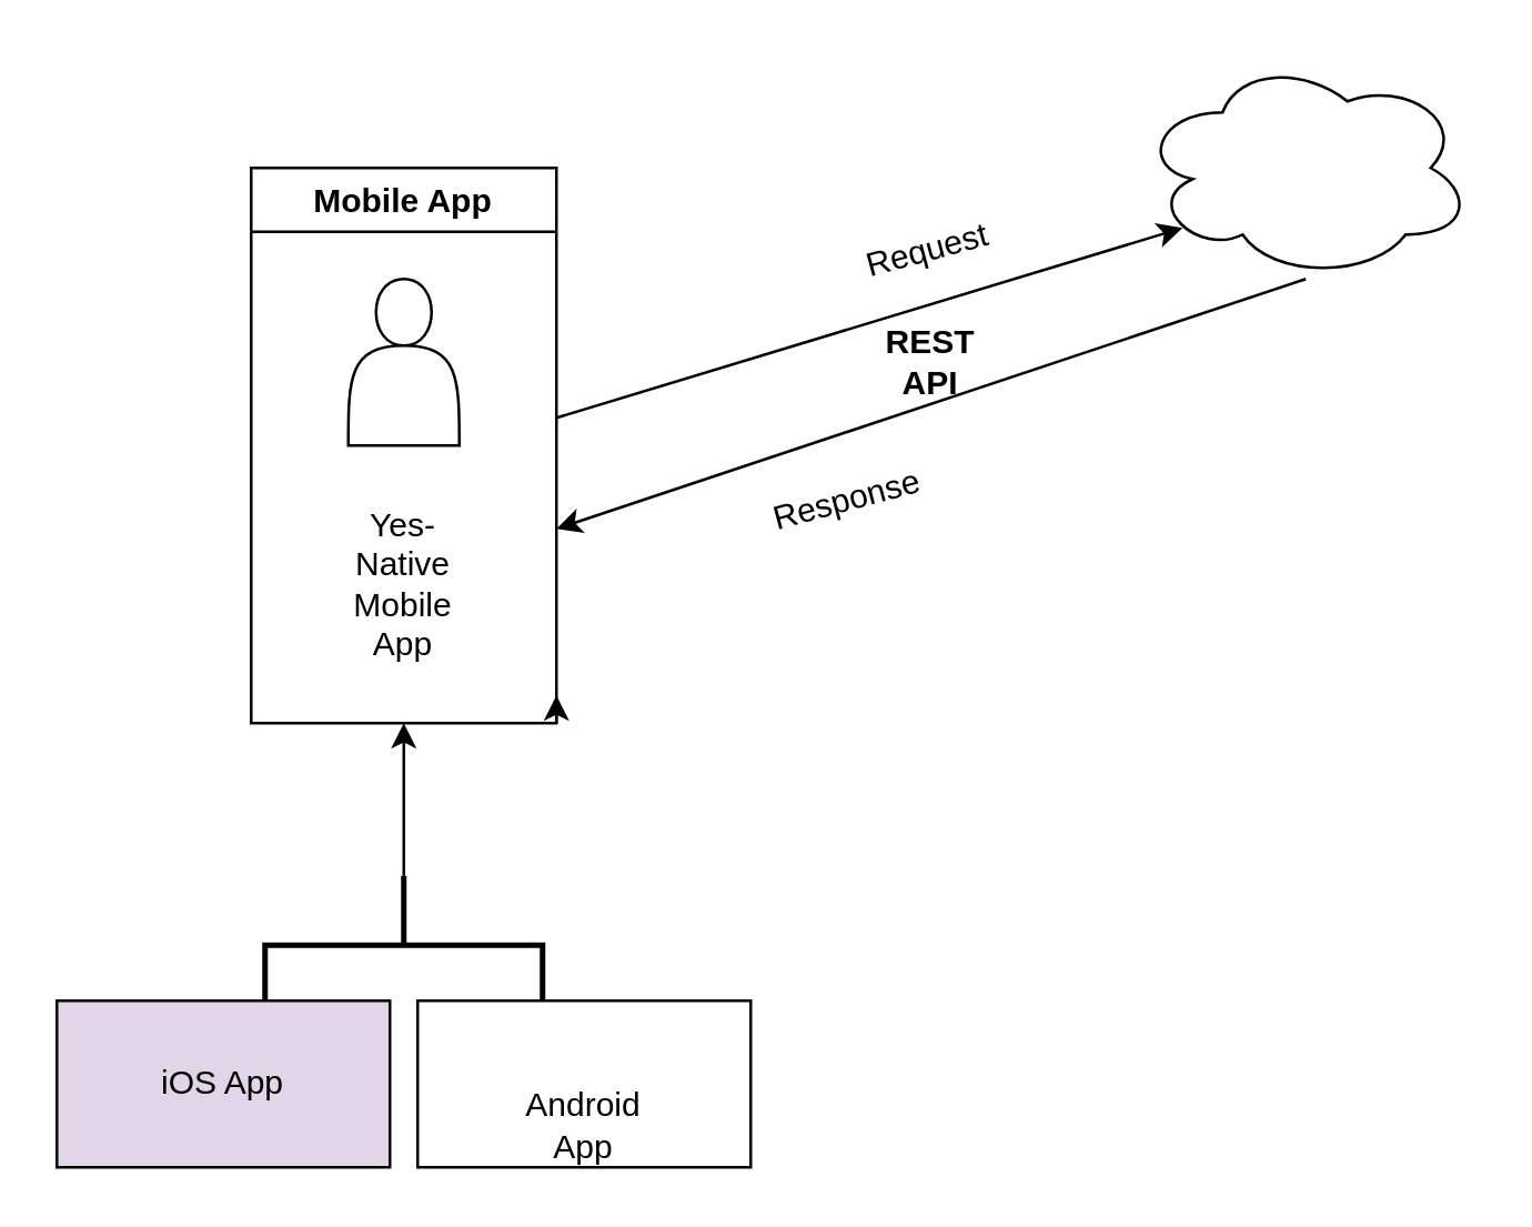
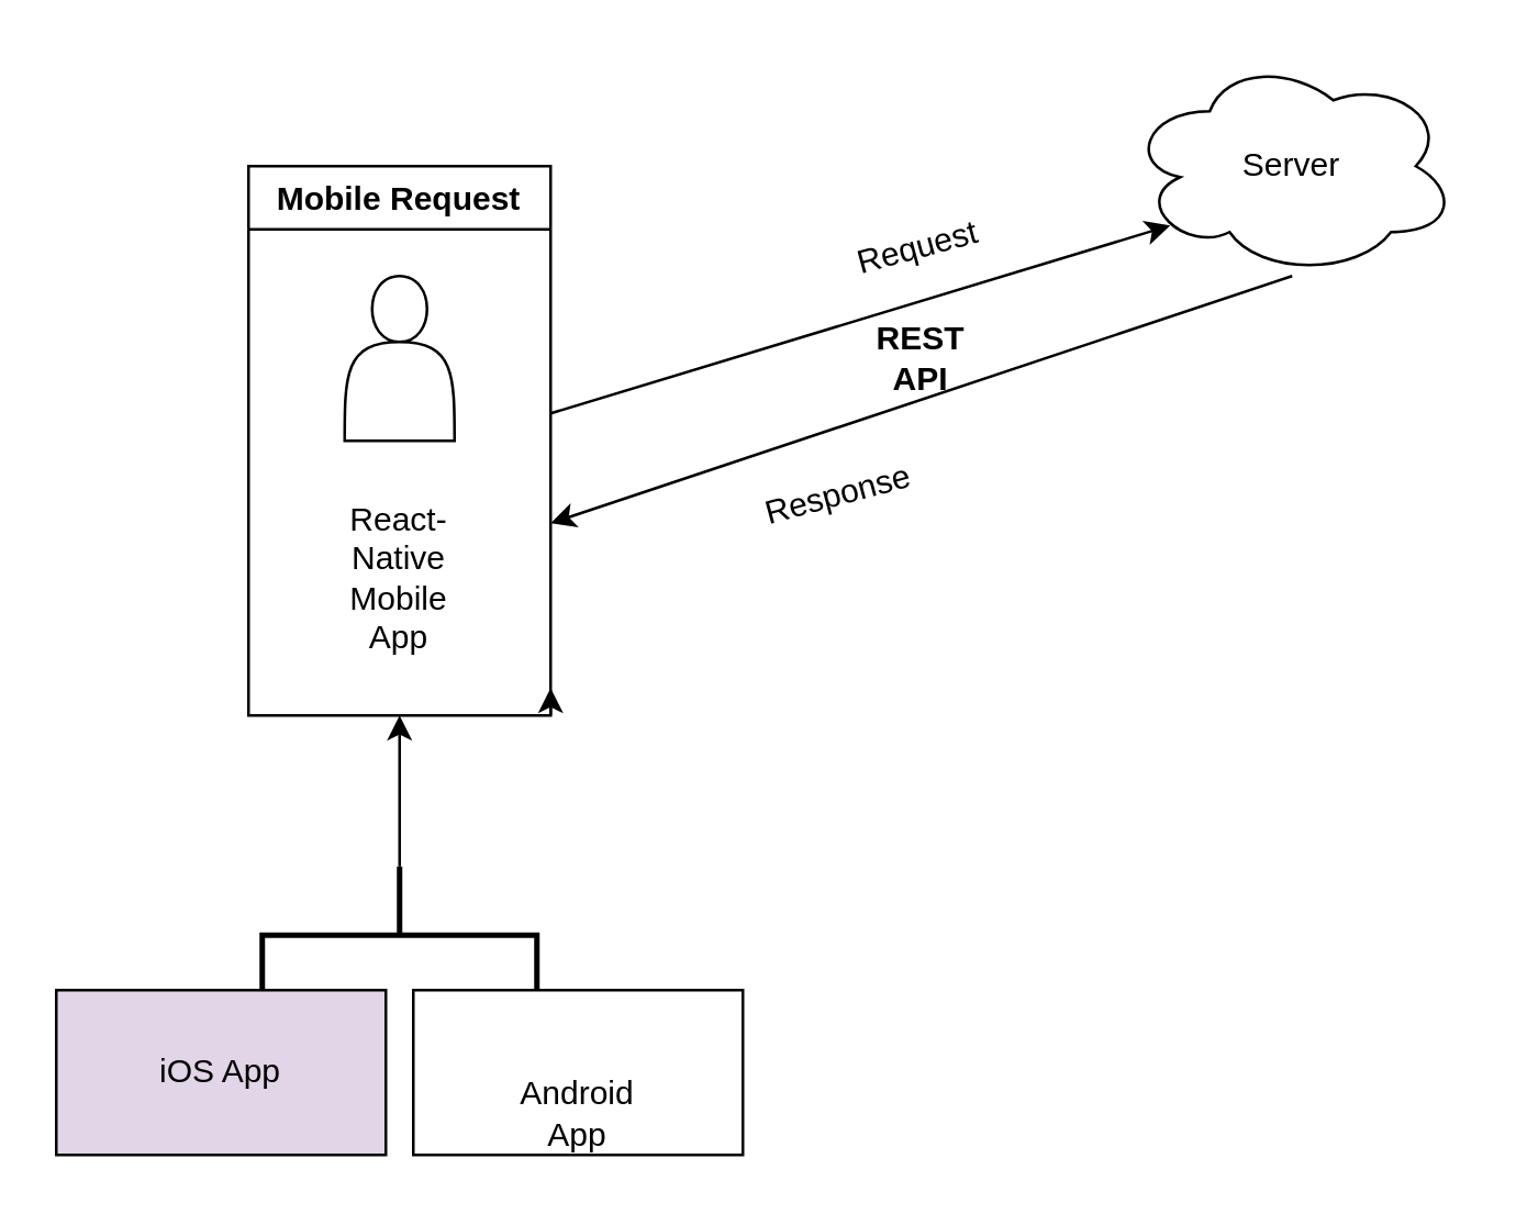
  <mxCell id="0" />
  <mxCell id="1" parent="0" />
  <mxCell id="2" value="Yes" style="rounded=0;html=1;jettySize=auto;orthogonalLoop=1;fontSize=11;endArrow=block;endFill=0;endSize=8;strokeWidth=1;shadow=0;labelBackgroundColor=none;edgeStyle=orthogonalEdgeStyle;" parent="1" edge="1"><mxGeometry y="20" relative="1" as="geometry"><mxPoint as="offset" /><mxPoint x="140" y="190" as="sourcePoint" /></mxGeometry></mxCell>
  <mxCell id="3" value="No" style="rounded=0;html=1;jettySize=auto;orthogonalLoop=1;fontSize=11;endArrow=block;endFill=0;endSize=8;strokeWidth=1;shadow=0;labelBackgroundColor=none;edgeStyle=orthogonalEdgeStyle;" parent="1" edge="1"><mxGeometry x="0.333" y="20" relative="1" as="geometry"><mxPoint as="offset" /><mxPoint x="140" y="310" as="sourcePoint" /></mxGeometry></mxCell>
  <mxCell id="4" style="edgeStyle=orthogonalEdgeStyle;rounded=0;orthogonalLoop=1;jettySize=auto;html=1;exitX=1;exitY=1;exitDx=0;exitDy=0;" edge="1" parent="1" source="5"><mxGeometry relative="1" as="geometry"><mxPoint x="200" y="250" as="targetPoint" /></mxGeometry></mxCell>
- <mxCell id="5" value="Mobile App" style="swimlane;" vertex="1" parent="1"><mxGeometry x="90" y="60" width="110" height="200" as="geometry" /></mxCell>
+ <mxCell id="5" value="Mobile Request" style="swimlane;" vertex="1" parent="1"><mxGeometry x="90" y="60" width="110" height="200" as="geometry" /></mxCell>
  <mxCell id="6" value="" style="shape=actor;whiteSpace=wrap;html=1;" vertex="1" parent="5"><mxGeometry x="35" y="40" width="40" height="60" as="geometry" /></mxCell>
- <mxCell id="7" value="Yes-Native Mobile App" style="text;html=1;strokeColor=none;fillColor=none;align=center;verticalAlign=middle;whiteSpace=wrap;rounded=0;" vertex="1" parent="5"><mxGeometry x="35" y="140" width="40" height="20" as="geometry" /></mxCell>
+ <mxCell id="7" value="React-Native Mobile App" style="text;html=1;strokeColor=none;fillColor=none;align=center;verticalAlign=middle;whiteSpace=wrap;rounded=0;" vertex="1" parent="5"><mxGeometry x="35" y="140" width="40" height="20" as="geometry" /></mxCell>
  <mxCell id="8" value="" style="ellipse;shape=cloud;whiteSpace=wrap;html=1;" vertex="1" parent="1"><mxGeometry x="410" y="20" width="120" height="80" as="geometry" /></mxCell>
  <mxCell id="9" value="" style="endArrow=classic;html=1;entryX=0.13;entryY=0.77;entryDx=0;entryDy=0;entryPerimeter=0;" edge="1" parent="1" target="8"><mxGeometry width="50" height="50" relative="1" as="geometry"><mxPoint x="200" y="150" as="sourcePoint" /><mxPoint x="250" y="100" as="targetPoint" /></mxGeometry></mxCell>
  <mxCell id="10" value="" style="endArrow=classic;html=1;exitX=0.5;exitY=1;exitDx=0;exitDy=0;exitPerimeter=0;" edge="1" parent="1" source="8"><mxGeometry width="50" height="50" relative="1" as="geometry"><mxPoint x="210" y="160" as="sourcePoint" /><mxPoint x="200" y="190" as="targetPoint" /></mxGeometry></mxCell>
  <mxCell id="11" value="Request&lt;br&gt;" style="text;html=1;strokeColor=none;fillColor=none;align=center;verticalAlign=middle;whiteSpace=wrap;rounded=0;rotation=-15;" vertex="1" parent="1"><mxGeometry x="289" y="80" width="90" height="20" as="geometry" /></mxCell>
+ <mxCell id="12" value="Server&lt;br&gt;" style="text;html=1;strokeColor=none;fillColor=none;align=center;verticalAlign=middle;whiteSpace=wrap;rounded=0;" vertex="1" parent="1"><mxGeometry x="450" y="50" width="40" height="20" as="geometry" /></mxCell>
  <mxCell id="13" value="Response" style="text;html=1;strokeColor=none;fillColor=none;align=center;verticalAlign=middle;whiteSpace=wrap;rounded=0;rotation=-15;" vertex="1" parent="1"><mxGeometry x="260" y="170" width="90" height="20" as="geometry" /></mxCell>
  <mxCell id="14" value="&lt;b&gt;REST API&lt;/b&gt;" style="text;html=1;strokeColor=none;fillColor=none;align=center;verticalAlign=middle;whiteSpace=wrap;rounded=0;" vertex="1" parent="1"><mxGeometry x="315" y="120" width="40" height="20" as="geometry" /></mxCell>
  <mxCell id="15" style="edgeStyle=orthogonalEdgeStyle;rounded=0;orthogonalLoop=1;jettySize=auto;html=1;exitX=0;exitY=0.5;exitDx=0;exitDy=0;exitPerimeter=0;entryX=0.5;entryY=1;entryDx=0;entryDy=0;" edge="1" parent="1" source="16" target="5"><mxGeometry relative="1" as="geometry" /></mxCell>
  <mxCell id="16" value="" style="strokeWidth=2;html=1;shape=mxgraph.flowchart.annotation_2;align=left;labelPosition=right;pointerEvents=1;rotation=90;" vertex="1" parent="1"><mxGeometry x="120" y="290" width="50" height="100" as="geometry" /></mxCell>
  <mxCell id="17" value="iOS App" style="rounded=0;whiteSpace=wrap;html=1;fillColor=#e1d5e7;" vertex="1" parent="1"><mxGeometry x="20" y="360" width="120" height="60" as="geometry" /></mxCell>
  <mxCell id="18" value="" style="rounded=0;whiteSpace=wrap;html=1;" vertex="1" parent="1"><mxGeometry x="150" y="360" width="120" height="60" as="geometry" /></mxCell>
  <mxCell id="19" value="Android App&lt;br&gt;" style="text;html=1;strokeColor=none;fillColor=none;align=center;verticalAlign=middle;whiteSpace=wrap;rounded=0;" vertex="1" parent="1"><mxGeometry x="190" y="395" width="40" height="20" as="geometry" /></mxCell>
